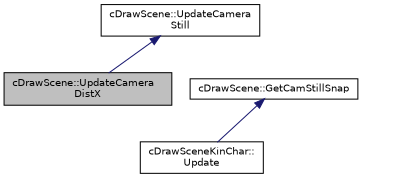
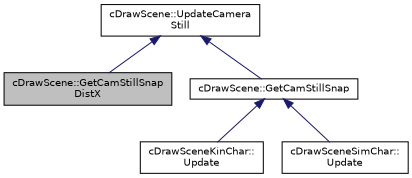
  digraph {
    rankdir=TB
    node [color=black fillcolor=white fontname=Helvetica fontsize=10 shape=record style=filled]
    edge [color=midnightblue dir=back fontname=Helvetica fontsize=10 labelfontname=Helvetica labelfontsize=10 style=solid]
-   n1 [fillcolor=grey75 fontcolor=black height=0.2 label="cDrawScene::UpdateCamera\lDistX" width=0.4]
+   n1 [fillcolor=grey75 fontcolor=black height=0.2 label="cDrawScene::GetCamStillSnap\lDistX" width=0.4]
    n2 [height=0.2 label="cDrawScene::UpdateCamera\lStill" width=0.4]
    n3 [height=0.2 label="cDrawScene::GetCamStillSnap" width=0.4]
    n4 [height=0.2 label="cDrawSceneKinChar::\lUpdate" width=0.4]
+   n5 [height=0.2 label="cDrawSceneSimChar::\lUpdate" width=0.4]
    n2 -> n1
+   n2 -> n3
    n3 -> n4
+   n3 -> n5
  }
